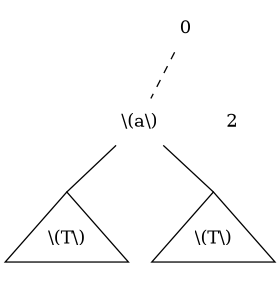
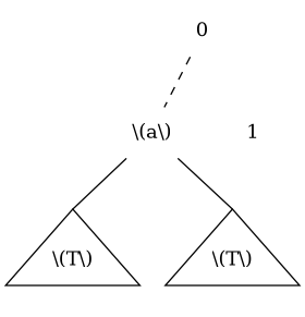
  graph {
    splines=false
    node [shape=none]
    0
    n2 [label="\\(a\\)"]
-   1 [label=2]
+   1
    n4 [height=1 label="\\(T\\)" shape=triangle]
    n5 [height=1 label="\\(T\\)" shape=triangle]
    0 -- n2 [style=dashed]
    0 -- 1 [style=invis]
    n2 -- n4 [headport=n]
    n2 -- n5 [headport=n]
  }
